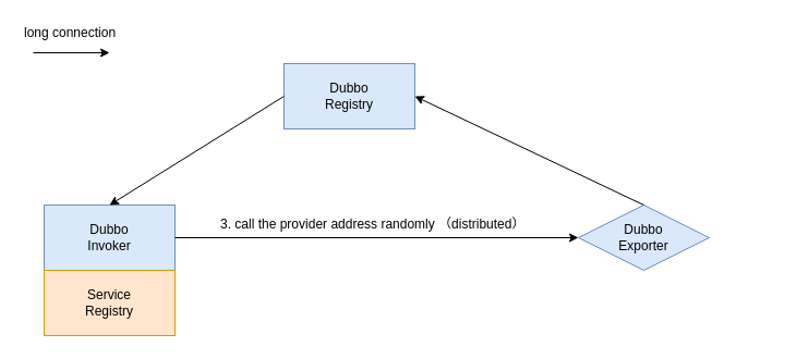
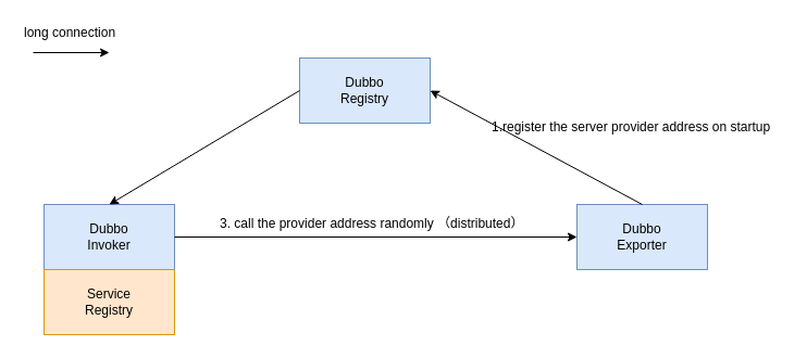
  <mxCell id="0" />
  <mxCell id="1" parent="0" />
- <mxCell id="2" value="Dubbo&lt;br&gt;Registry" style="rounded=0;whiteSpace=wrap;html=1;fillColor=#dae8fc;strokeColor=#6c8ebf;" vertex="1" parent="1"><mxGeometry x="260" y="58" width="120" height="60" as="geometry" /></mxCell>
- <mxCell id="3" value="Dubbo&lt;br&gt;Exporter" style="rhombus;whiteSpace=wrap;html=1;fillColor=#dae8fc;strokeColor=#6c8ebf;" vertex="1" parent="1"><mxGeometry x="530" y="188" width="120" height="60" as="geometry" /></mxCell>
+ <mxCell id="2" value="Dubbo&lt;br&gt;Registry" style="rounded=0;whiteSpace=wrap;html=1;fillColor=#dae8fc;strokeColor=#6c8ebf;" vertex="1" parent="1"><mxGeometry x="275" y="53" width="120" height="60" as="geometry" /></mxCell>
+ <mxCell id="3" value="Dubbo&lt;br&gt;Exporter" style="rounded=0;whiteSpace=wrap;html=1;fillColor=#dae8fc;strokeColor=#6c8ebf;" vertex="1" parent="1"><mxGeometry x="530" y="188" width="120" height="60" as="geometry" /></mxCell>
  <mxCell id="4" value="Dubbo&lt;br&gt;Invoker" style="rounded=0;whiteSpace=wrap;html=1;fillColor=#dae8fc;strokeColor=#6c8ebf;" vertex="1" parent="1"><mxGeometry x="40" y="188" width="120" height="60" as="geometry" /></mxCell>
  <mxCell id="5" value="Service&lt;br&gt;Registry" style="rounded=0;whiteSpace=wrap;html=1;fillColor=#ffe6cc;strokeColor=#d79b00;" vertex="1" parent="1"><mxGeometry x="40" y="248" width="120" height="60" as="geometry" /></mxCell>
  <mxCell id="6" value="" style="endArrow=classic;html=1;exitX=1;exitY=0.5;exitDx=0;exitDy=0;" edge="1" parent="1" source="4" target="3"><mxGeometry width="50" height="50" relative="1" as="geometry"><mxPoint x="160" y="258" as="sourcePoint" /><mxPoint x="210" y="208" as="targetPoint" /></mxGeometry></mxCell>
  <mxCell id="7" value="" style="endArrow=classic;html=1;entryX=1;entryY=0.5;entryDx=0;entryDy=0;exitX=0.5;exitY=0;exitDx=0;exitDy=0;" edge="1" parent="1" source="3" target="2"><mxGeometry width="50" height="50" relative="1" as="geometry"><mxPoint x="40" y="498" as="sourcePoint" /><mxPoint x="90" y="448" as="targetPoint" /></mxGeometry></mxCell>
+ <mxCell id="8" value="1.register the server provider address on startup" style="text;html=1;resizable=0;points=[];autosize=1;align=left;verticalAlign=top;spacingTop=-4;" vertex="1" parent="1"><mxGeometry x="450" y="107" width="270" height="20" as="geometry" /></mxCell>
  <mxCell id="9" value="" style="endArrow=classic;html=1;exitX=0;exitY=0.5;exitDx=0;exitDy=0;entryX=0.5;entryY=0;entryDx=0;entryDy=0;" edge="1" parent="1" source="2" target="4"><mxGeometry width="50" height="50" relative="1" as="geometry"><mxPoint x="40" y="498" as="sourcePoint" /><mxPoint x="90" y="448" as="targetPoint" /></mxGeometry></mxCell>
  <mxCell id="10" value="3.&amp;nbsp;call the provider address randomly （distributed）" style="text;html=1;resizable=0;points=[];autosize=1;align=left;verticalAlign=top;spacingTop=-4;" vertex="1" parent="1"><mxGeometry x="200" y="196" width="290" height="20" as="geometry" /></mxCell>
  <mxCell id="11" value="" style="endArrow=classic;html=1;" edge="1" parent="1"><mxGeometry width="50" height="50" relative="1" as="geometry"><mxPoint x="30" y="48" as="sourcePoint" /><mxPoint x="100" y="48" as="targetPoint" /></mxGeometry></mxCell>
  <mxCell id="12" value="long connection" style="text;html=1;resizable=0;points=[];autosize=1;align=left;verticalAlign=top;spacingTop=-4;" vertex="1" parent="1"><mxGeometry x="20" y="20" width="100" height="20" as="geometry" /></mxCell>
